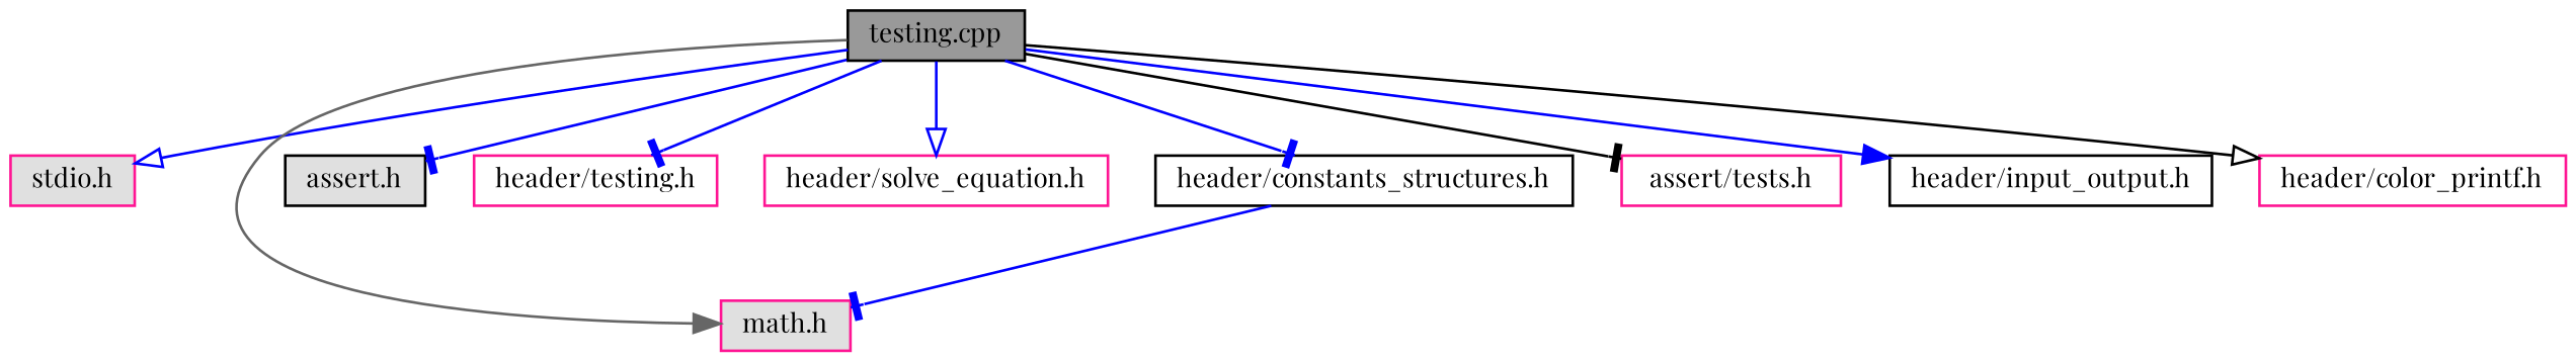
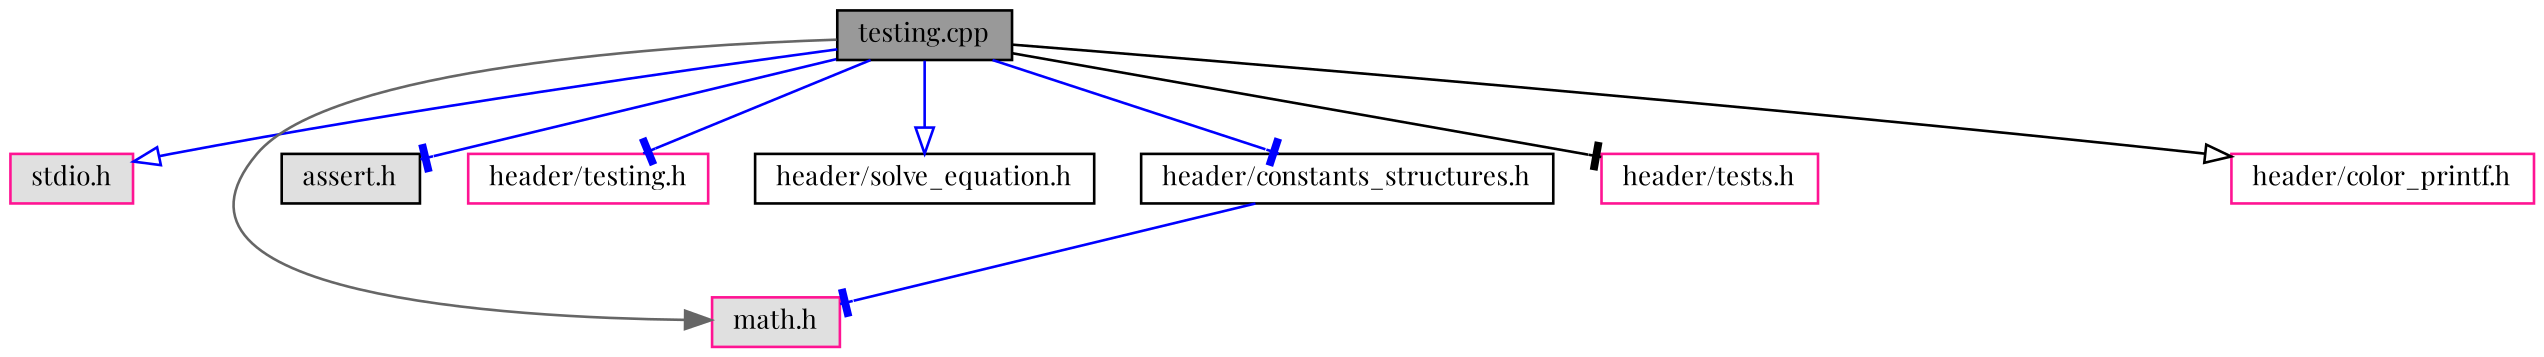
  digraph {
    fontname="Playfair Display"
    node [color=deeppink fillcolor=white fontname="Playfair Display" fontsize=10 shape=box style=filled]
    edge [arrowhead=tee color=blue fontname="Playfair Display" fontsize=10 labelfontname=Helvetica labelfontsize=10 style=solid]
    n1 [color=black fillcolor=grey60 fontcolor=black height=0.2 label="testing.cpp" width=0.4]
    n2 [fillcolor="#E0E0E0" height=0.2 label="stdio.h" width=0.4]
    n3 [fillcolor="#E0E0E0" height=0.2 label="math.h" width=0.4]
    n4 [color=black fillcolor="#E0E0E0" height=0.2 label="assert.h" width=0.4]
    n5 [height=0.2 label="header/testing.h" width=0.4]
-   n6 [height=0.2 label="header/solve_equation.h" width=0.4]
+   n6 [color=black height=0.2 label="header/solve_equation.h" width=0.4]
    n7 [color=black height=0.2 label="header/constants_structures.h" width=0.4]
-   n8 [height=0.2 label="assert/tests.h" width=0.4]
-   n9 [color=black height=0.2 label="header/input_output.h" width=0.4]
+   n8 [height=0.2 label="header/tests.h" width=0.4]
    n10 [height=0.2 label="header/color_printf.h" width=0.4]
    n1 -> n2 [arrowhead=onormal]
    n1 -> n3 [arrowhead=normal color=gray40]
    n1 -> n4
    n1 -> n5
    n1 -> n6 [arrowhead=onormal]
    n1 -> n7
    n1 -> n8 [color=black]
-   n1 -> n9 [arrowhead=normal]
    n1 -> n10 [arrowhead=onormal color=black]
    n7 -> n3
  }
